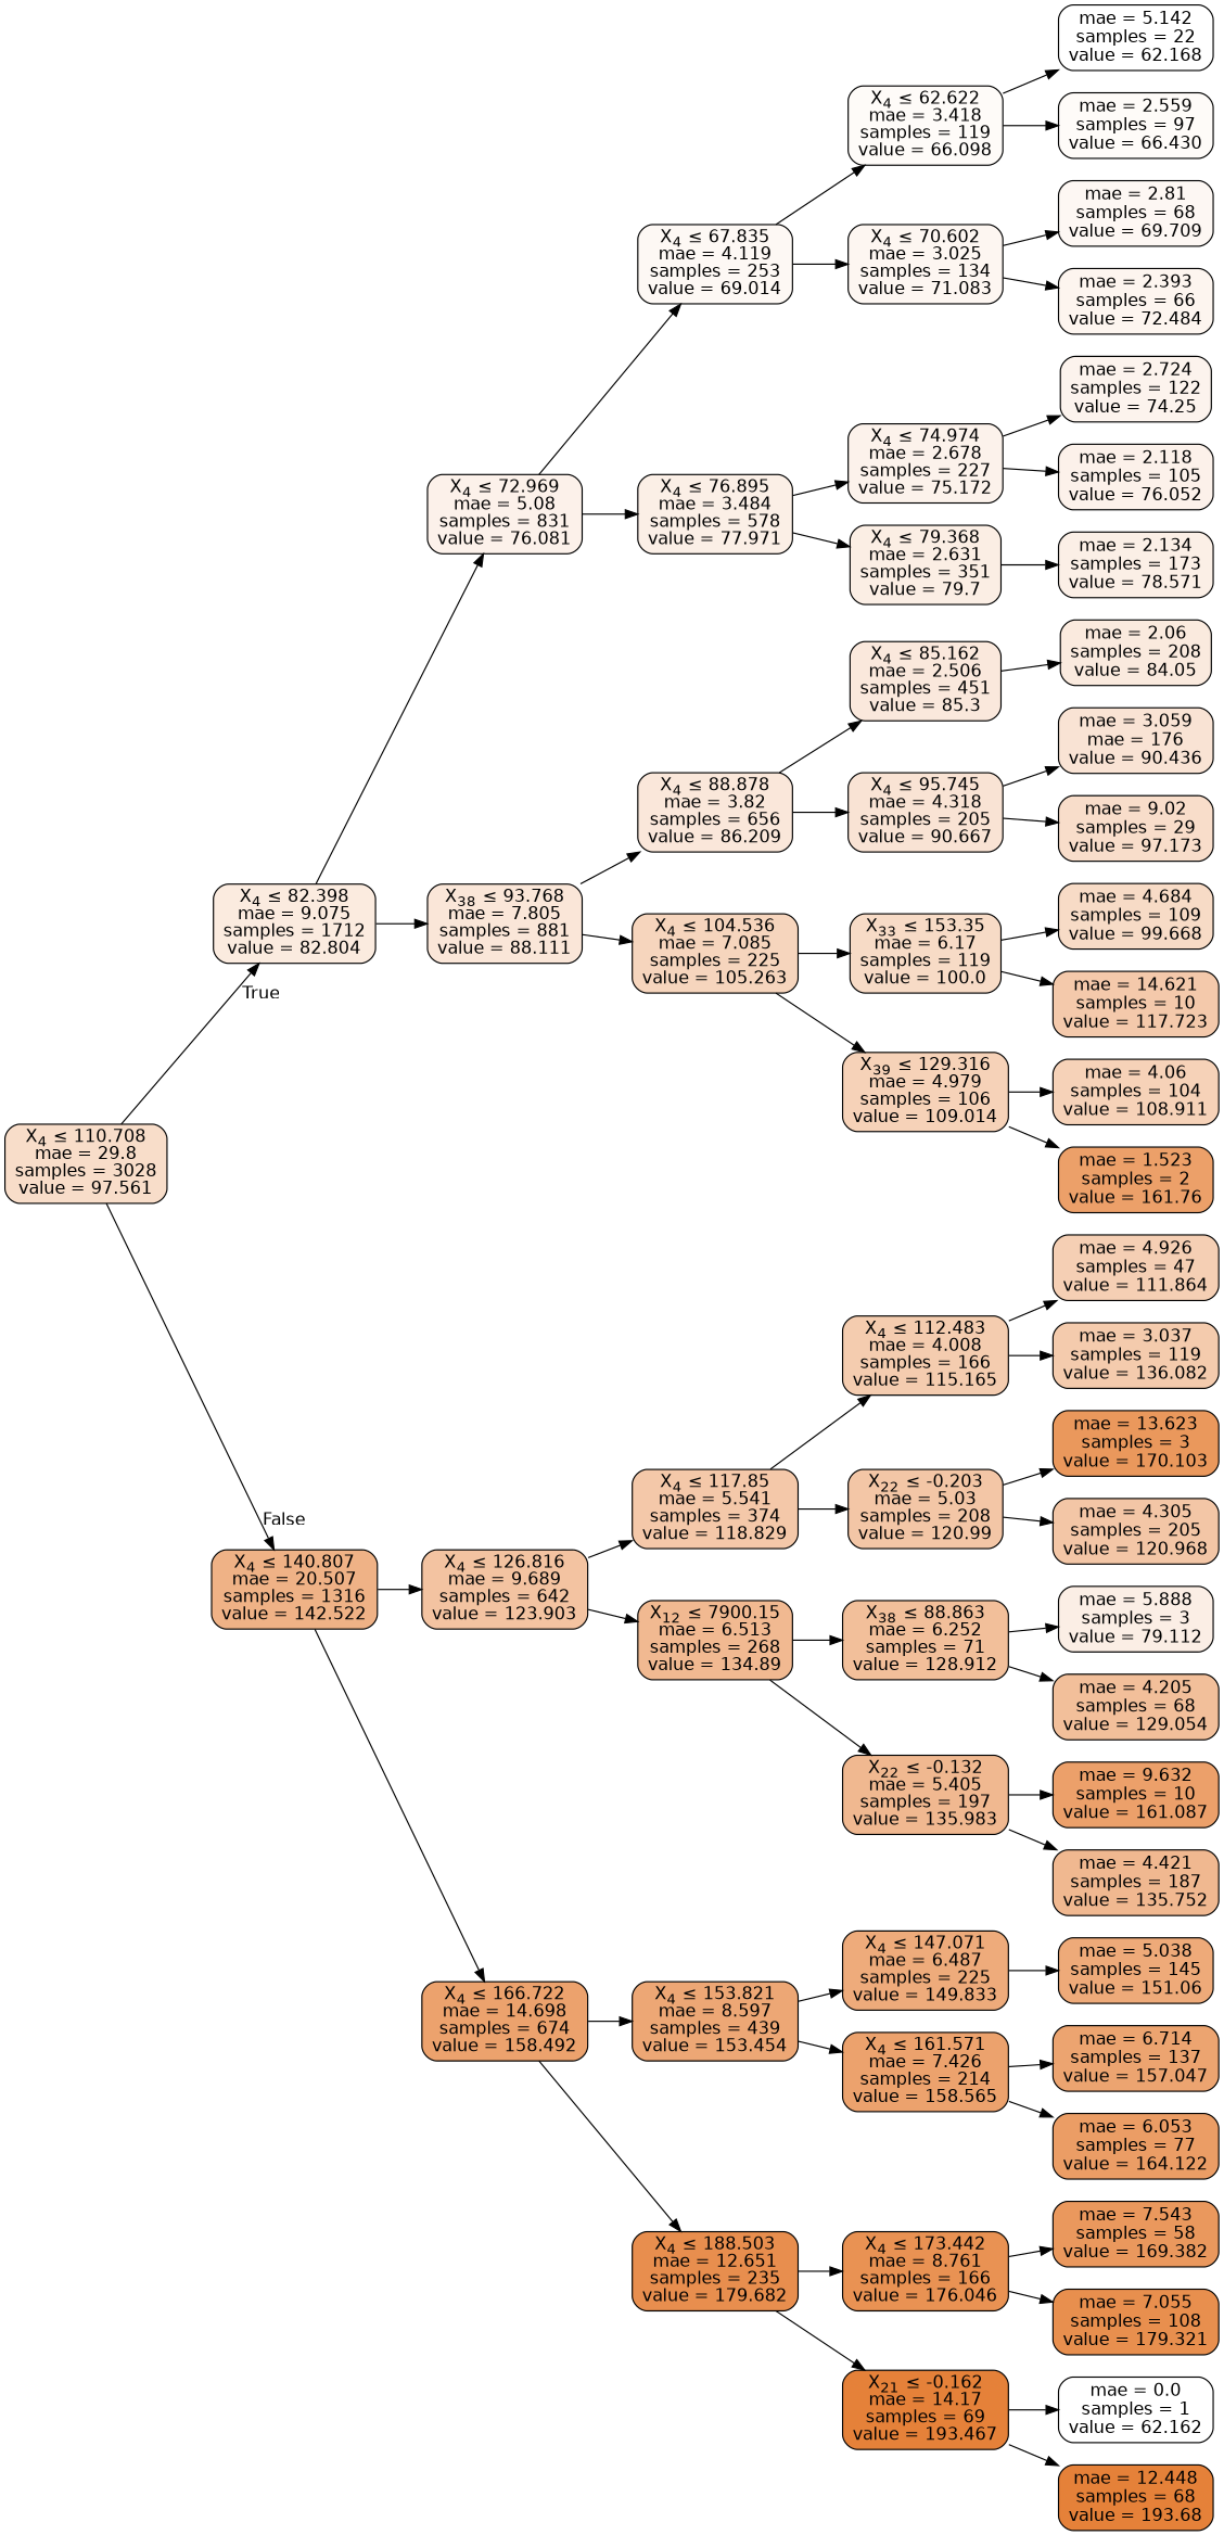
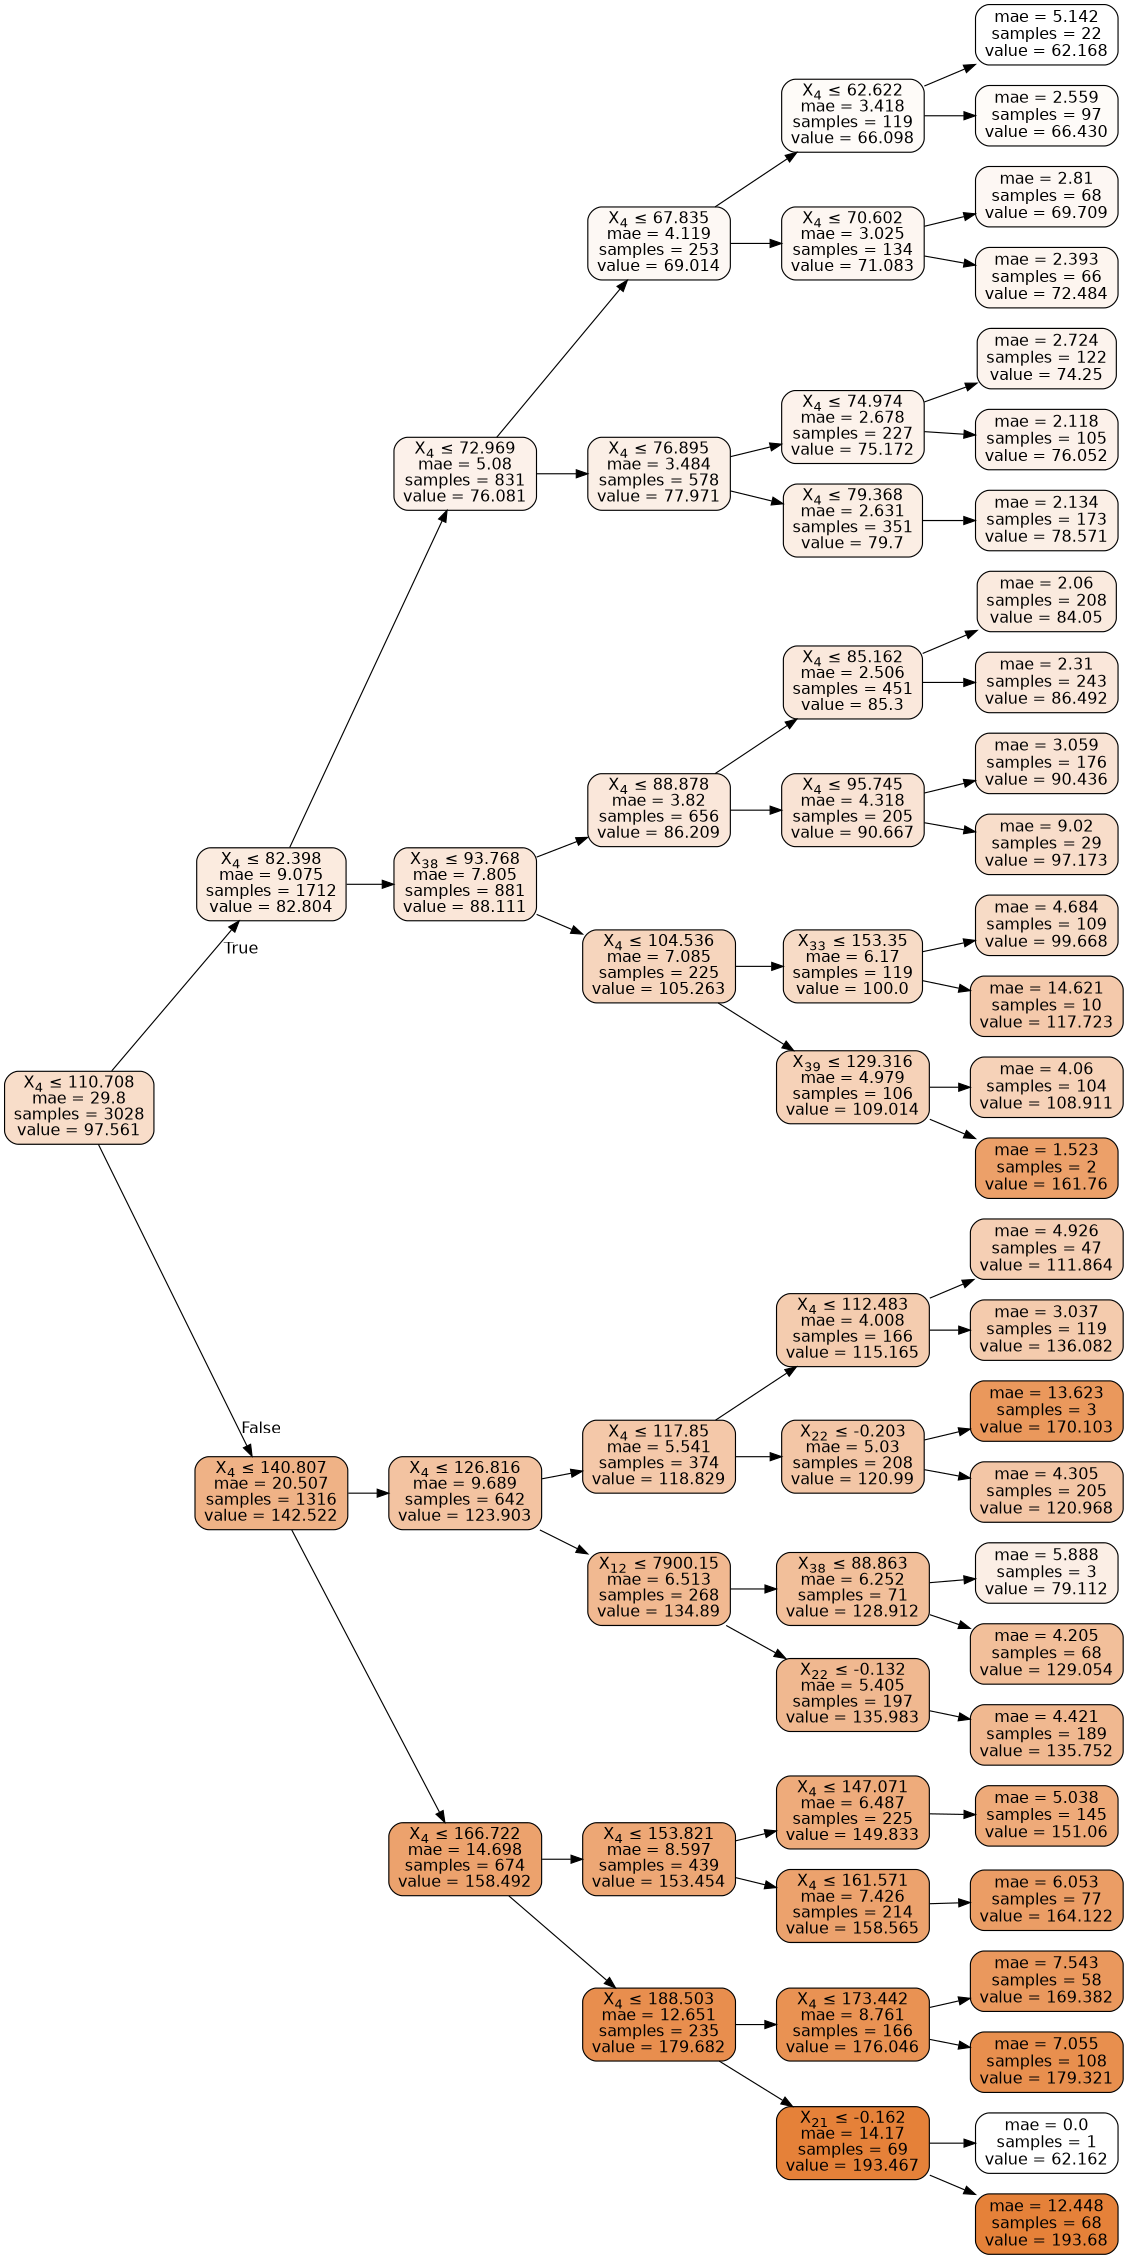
  digraph {
    rankdir=LR
    node [color=black fillcolor="#e581391b" fontname=helvetica shape=box style="filled, rounded"]
    edge [fontname=helvetica]
    n1 [fillcolor="#e5813945" label=<X<SUB>4</SUB> &le; 110.708<br/>mae = 29.8<br/>samples = 3028<br/>value = 97.561>]
    n2 [fillcolor="#e5813928" label=<X<SUB>4</SUB> &le; 82.398<br/>mae = 9.075<br/>samples = 1712<br/>value = 82.804>]
    n3 [fillcolor="#e581399c" label=<X<SUB>4</SUB> &le; 140.807<br/>mae = 20.507<br/>samples = 1316<br/>value = 142.522>]
    n4 [label=<X<SUB>4</SUB> &le; 72.969<br/>mae = 5.08<br/>samples = 831<br/>value = 76.081>]
    n5 [fillcolor="#e5813932" label=<X<SUB>38</SUB> &le; 93.768<br/>mae = 7.805<br/>samples = 881<br/>value = 88.111>]
    n6 [fillcolor="#e5813978" label=<X<SUB>4</SUB> &le; 126.816<br/>mae = 9.689<br/>samples = 642<br/>value = 123.903>]
    n7 [fillcolor="#e58139bb" label=<X<SUB>4</SUB> &le; 166.722<br/>mae = 14.698<br/>samples = 674<br/>value = 158.492>]
    n8 [fillcolor="#e581390d" label=<X<SUB>4</SUB> &le; 67.835<br/>mae = 4.119<br/>samples = 253<br/>value = 69.014>]
    n9 [fillcolor="#e581391f" label=<X<SUB>4</SUB> &le; 76.895<br/>mae = 3.484<br/>samples = 578<br/>value = 77.971>]
    n10 [fillcolor="#e581392f" label=<X<SUB>4</SUB> &le; 88.878<br/>mae = 3.82<br/>samples = 656<br/>value = 86.209>]
    n11 [fillcolor="#e5813954" label=<X<SUB>4</SUB> &le; 104.536<br/>mae = 7.085<br/>samples = 225<br/>value = 105.263>]
    n12 [fillcolor="#e5813908" label=<X<SUB>4</SUB> &le; 62.622<br/>mae = 3.418<br/>samples = 119<br/>value = 66.098>]
    n13 [fillcolor="#e5813911" label=<X<SUB>4</SUB> &le; 70.602<br/>mae = 3.025<br/>samples = 134<br/>value = 71.083>]
    n14 [fillcolor="#e5813919" label=<X<SUB>4</SUB> &le; 74.974<br/>mae = 2.678<br/>samples = 227<br/>value = 75.172>]
    n15 [fillcolor="#e5813922" label=<X<SUB>4</SUB> &le; 79.368<br/>mae = 2.631<br/>samples = 351<br/>value = 79.7>]
    n16 [fillcolor="#e5813900" label=<mae = 5.142<br/>samples = 22<br/>value = 62.168>]
    n17 [fillcolor="#e5813908" label=<mae = 2.559<br/>samples = 97<br/>value = 66.430>]
    n18 [fillcolor="#e581390f" label=<mae = 2.81<br/>samples = 68<br/>value = 69.709>]
    n19 [fillcolor="#e5813914" label=<mae = 2.393<br/>samples = 66<br/>value = 72.484>]
    n20 [fillcolor="#e5813917" label=<mae = 2.724<br/>samples = 122<br/>value = 74.25>]
    n21 [label=<mae = 2.118<br/>samples = 105<br/>value = 76.052>]
    n22 [fillcolor="#e5813920" label=<mae = 2.134<br/>samples = 173<br/>value = 78.571>]
    n23 [fillcolor="#e581392d" label=<X<SUB>4</SUB> &le; 85.162<br/>mae = 2.506<br/>samples = 451<br/>value = 85.3>]
    n24 [fillcolor="#e5813937" label=<X<SUB>4</SUB> &le; 95.745<br/>mae = 4.318<br/>samples = 205<br/>value = 90.667>]
    n25 [fillcolor="#e5813949" label=<X<SUB>33</SUB> &le; 153.35<br/>mae = 6.17<br/>samples = 119<br/>value = 100.0>]
    n26 [fillcolor="#e581395b" label=<X<SUB>39</SUB> &le; 129.316<br/>mae = 4.979<br/>samples = 106<br/>value = 109.014>]
    n27 [fillcolor="#e581392a" label=<mae = 2.06<br/>samples = 208<br/>value = 84.05>]
-   n29 [fillcolor="#e5813937" label=<mae = 3.059<br/>mae = 176<br/>value = 90.436>]
+   n28 [fillcolor="#e581392f" label=<mae = 2.31<br/>samples = 243<br/>value = 86.492>]
+   n29 [fillcolor="#e5813937" label=<mae = 3.059<br/>samples = 176<br/>value = 90.436>]
    n30 [fillcolor="#e5813944" label=<mae = 9.02<br/>samples = 29<br/>value = 97.173>]
    n31 [fillcolor="#e5813949" label=<mae = 4.684<br/>samples = 109<br/>value = 99.668>]
    n32 [fillcolor="#e581396c" label=<mae = 14.621<br/>samples = 10<br/>value = 117.723>]
    n33 [fillcolor="#e581395b" label=<mae = 4.06<br/>samples = 104<br/>value = 108.911>]
    n34 [fillcolor="#e58139c1" label=<mae = 1.523<br/>samples = 2<br/>value = 161.76>]
    n35 [fillcolor="#e581396e" label=<X<SUB>4</SUB> &le; 117.85<br/>mae = 5.541<br/>samples = 374<br/>value = 118.829>]
    n36 [fillcolor="#e581398d" label=<X<SUB>12</SUB> &le; 7900.15<br/>mae = 6.513<br/>samples = 268<br/>value = 134.89>]
    n37 [fillcolor="#e58139b1" label=<X<SUB>4</SUB> &le; 153.821<br/>mae = 8.597<br/>samples = 439<br/>value = 153.454>]
    n38 [fillcolor="#e58139e4" label=<X<SUB>4</SUB> &le; 188.503<br/>mae = 12.651<br/>samples = 235<br/>value = 179.682>]
    n39 [fillcolor="#e5813967" label=<X<SUB>4</SUB> &le; 112.483<br/>mae = 4.008<br/>samples = 166<br/>value = 115.165>]
    n40 [fillcolor="#e5813972" label=<X<SUB>22</SUB> &le; -0.203<br/>mae = 5.03<br/>samples = 208<br/>value = 120.99>]
    n41 [fillcolor="#e5813981" label=<X<SUB>38</SUB> &le; 88.863<br/>mae = 6.252<br/>samples = 71<br/>value = 128.912>]
    n42 [fillcolor="#e581398f" label=<X<SUB>22</SUB> &le; -0.132<br/>mae = 5.405<br/>samples = 197<br/>value = 135.983>]
    n43 [fillcolor="#e5813960" label=<mae = 4.926<br/>samples = 47<br/>value = 111.864>]
    n44 [fillcolor="#e5813969" label=<mae = 3.037<br/>samples = 119<br/>value = 136.082>]
    n45 [fillcolor="#e58139d1" label=<mae = 13.623<br/>samples = 3<br/>value = 170.103>]
    n46 [fillcolor="#e5813972" label=<mae = 4.305<br/>samples = 205<br/>value = 120.968>]
    n47 [fillcolor="#e5813921" label=<mae = 5.888<br/>samples = 3<br/>value = 79.112>]
    n48 [fillcolor="#e5813982" label=<mae = 4.205<br/>samples = 68<br/>value = 129.054>]
-   n49 [fillcolor="#e58139c0" label=<mae = 9.632<br/>samples = 10<br/>value = 161.087>]
-   n50 [fillcolor="#e581398f" label=<mae = 4.421<br/>samples = 187<br/>value = 135.752>]
+   n50 [fillcolor="#e581398f" label=<mae = 4.421<br/>samples = 189<br/>value = 135.752>]
    n51 [fillcolor="#e58139aa" label=<X<SUB>4</SUB> &le; 147.071<br/>mae = 6.487<br/>samples = 225<br/>value = 149.833>]
    n52 [fillcolor="#e58139bb" label=<X<SUB>4</SUB> &le; 161.571<br/>mae = 7.426<br/>samples = 214<br/>value = 158.565>]
    n53 [fillcolor="#e58139dd" label=<X<SUB>4</SUB> &le; 173.442<br/>mae = 8.761<br/>samples = 166<br/>value = 176.046>]
    n54 [fillcolor="#e58139ff" label=<X<SUB>21</SUB> &le; -0.162<br/>mae = 14.17<br/>samples = 69<br/>value = 193.467>]
    n55 [fillcolor="#e58139ac" label=<mae = 5.038<br/>samples = 145<br/>value = 151.06>]
-   n56 [fillcolor="#e58139b8" label=<mae = 6.714<br/>samples = 137<br/>value = 157.047>]
    n57 [fillcolor="#e58139c6" label=<mae = 6.053<br/>samples = 77<br/>value = 164.122>]
    n58 [fillcolor="#e58139d0" label=<mae = 7.543<br/>samples = 58<br/>value = 169.382>]
    n59 [fillcolor="#e58139e3" label=<mae = 7.055<br/>samples = 108<br/>value = 179.321>]
    n60 [fillcolor="#e5813900" label=<mae = 0.0<br/>samples = 1<br/>value = 62.162>]
    n61 [fillcolor="#e58139ff" label=<mae = 12.448<br/>samples = 68<br/>value = 193.68>]
    n1 -> n2 [headlabel=True labelangle=45 labeldistance=2.5]
    n1 -> n3 [headlabel=False labelangle=-45 labeldistance=2.5]
    n2 -> n4
    n2 -> n5
    n3 -> n6
    n3 -> n7
    n4 -> n8
    n4 -> n9
    n5 -> n10
    n5 -> n11
    n6 -> n35
    n6 -> n36
    n7 -> n37
    n7 -> n38
    n8 -> n12
    n8 -> n13
    n9 -> n14
    n9 -> n15
    n10 -> n23
    n10 -> n24
    n11 -> n25
    n11 -> n26
    n12 -> n16
    n12 -> n17
    n13 -> n18
    n13 -> n19
    n14 -> n20
    n14 -> n21
    n15 -> n22
    n23 -> n27
+   n23 -> n28
    n24 -> n29
    n24 -> n30
    n25 -> n31
    n25 -> n32
    n26 -> n33
    n26 -> n34
    n35 -> n39
    n35 -> n40
    n36 -> n41
    n36 -> n42
    n37 -> n51
    n37 -> n52
    n38 -> n53
    n38 -> n54
    n39 -> n43
    n39 -> n44
    n40 -> n45
    n40 -> n46
    n41 -> n47
    n41 -> n48
-   n42 -> n49
    n42 -> n50
    n51 -> n55
-   n52 -> n56
    n52 -> n57
    n53 -> n58
    n53 -> n59
    n54 -> n60
    n54 -> n61
  }
